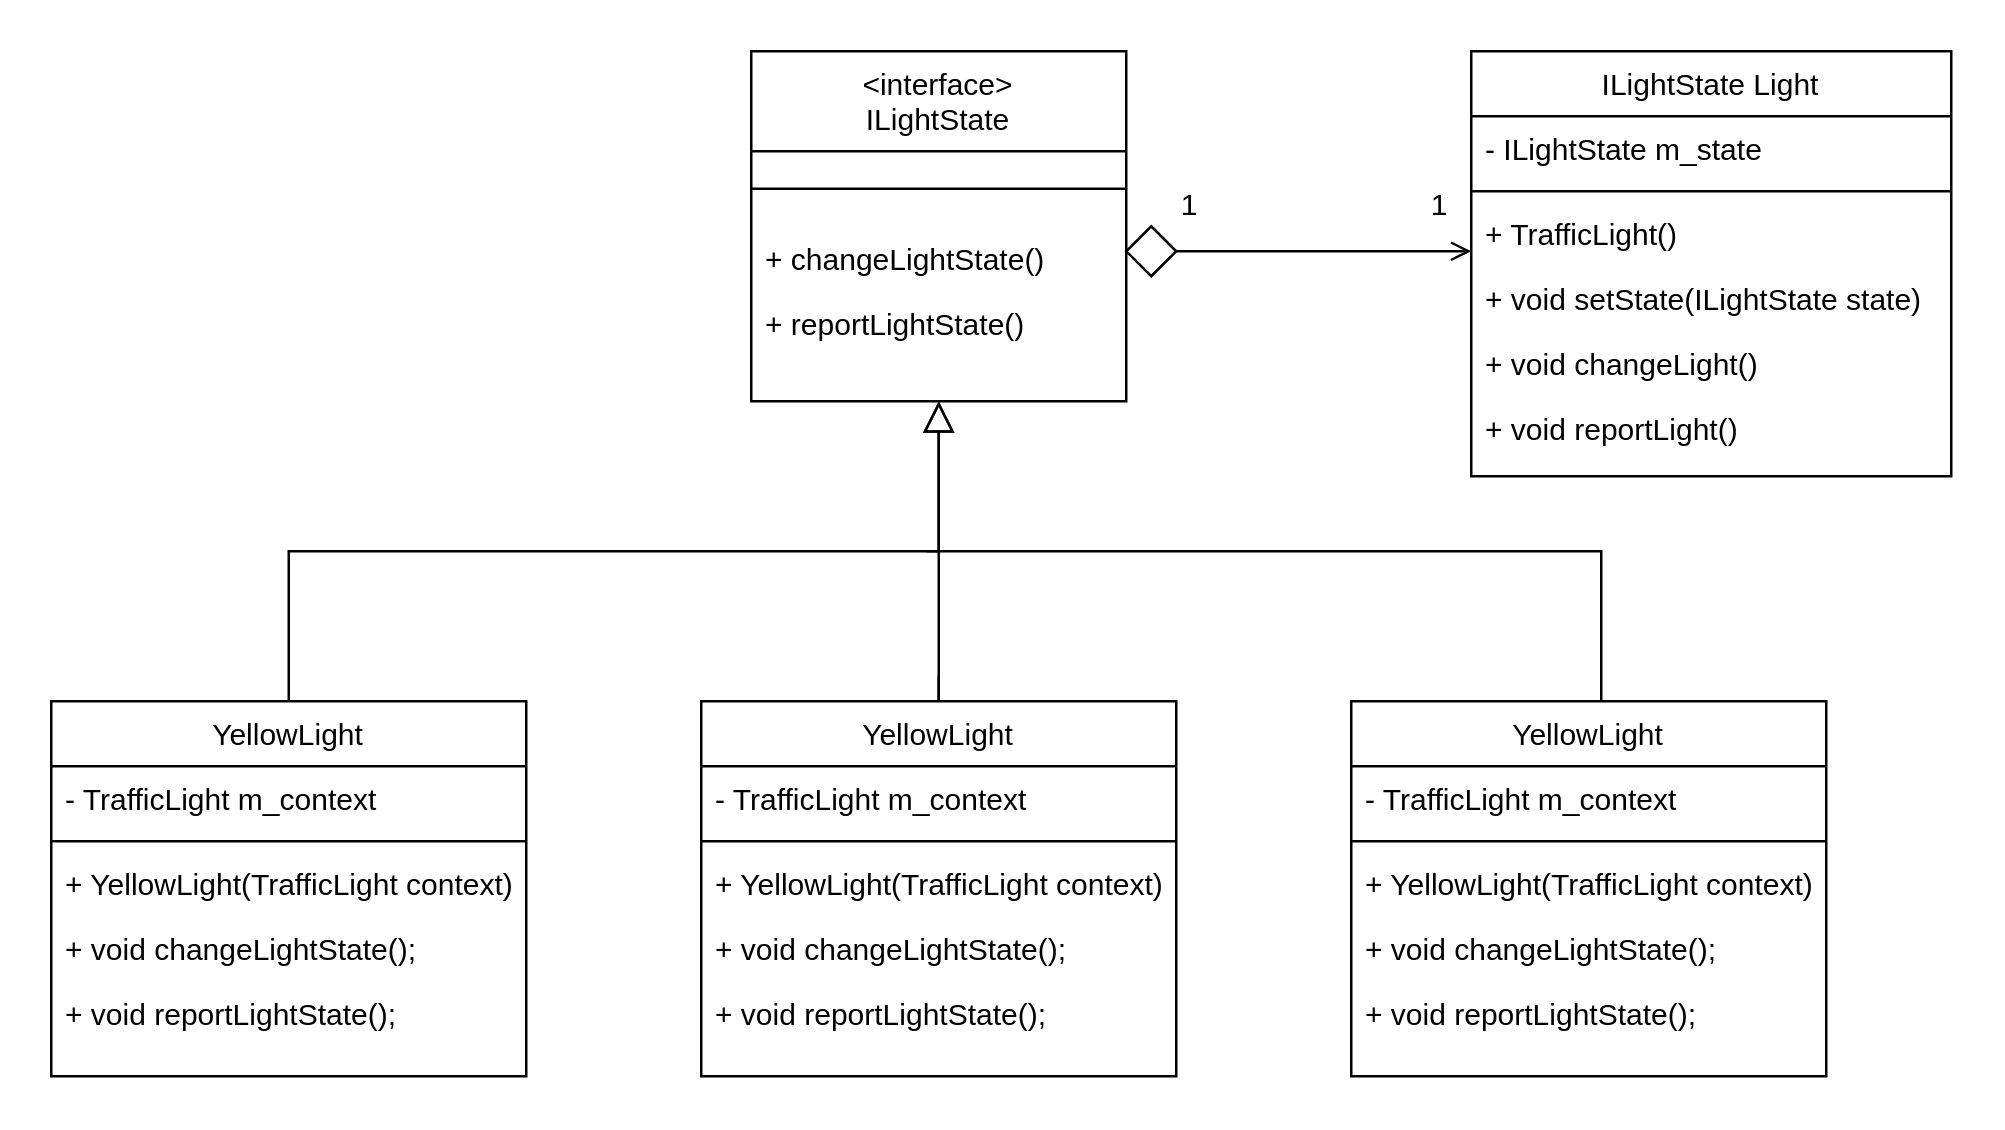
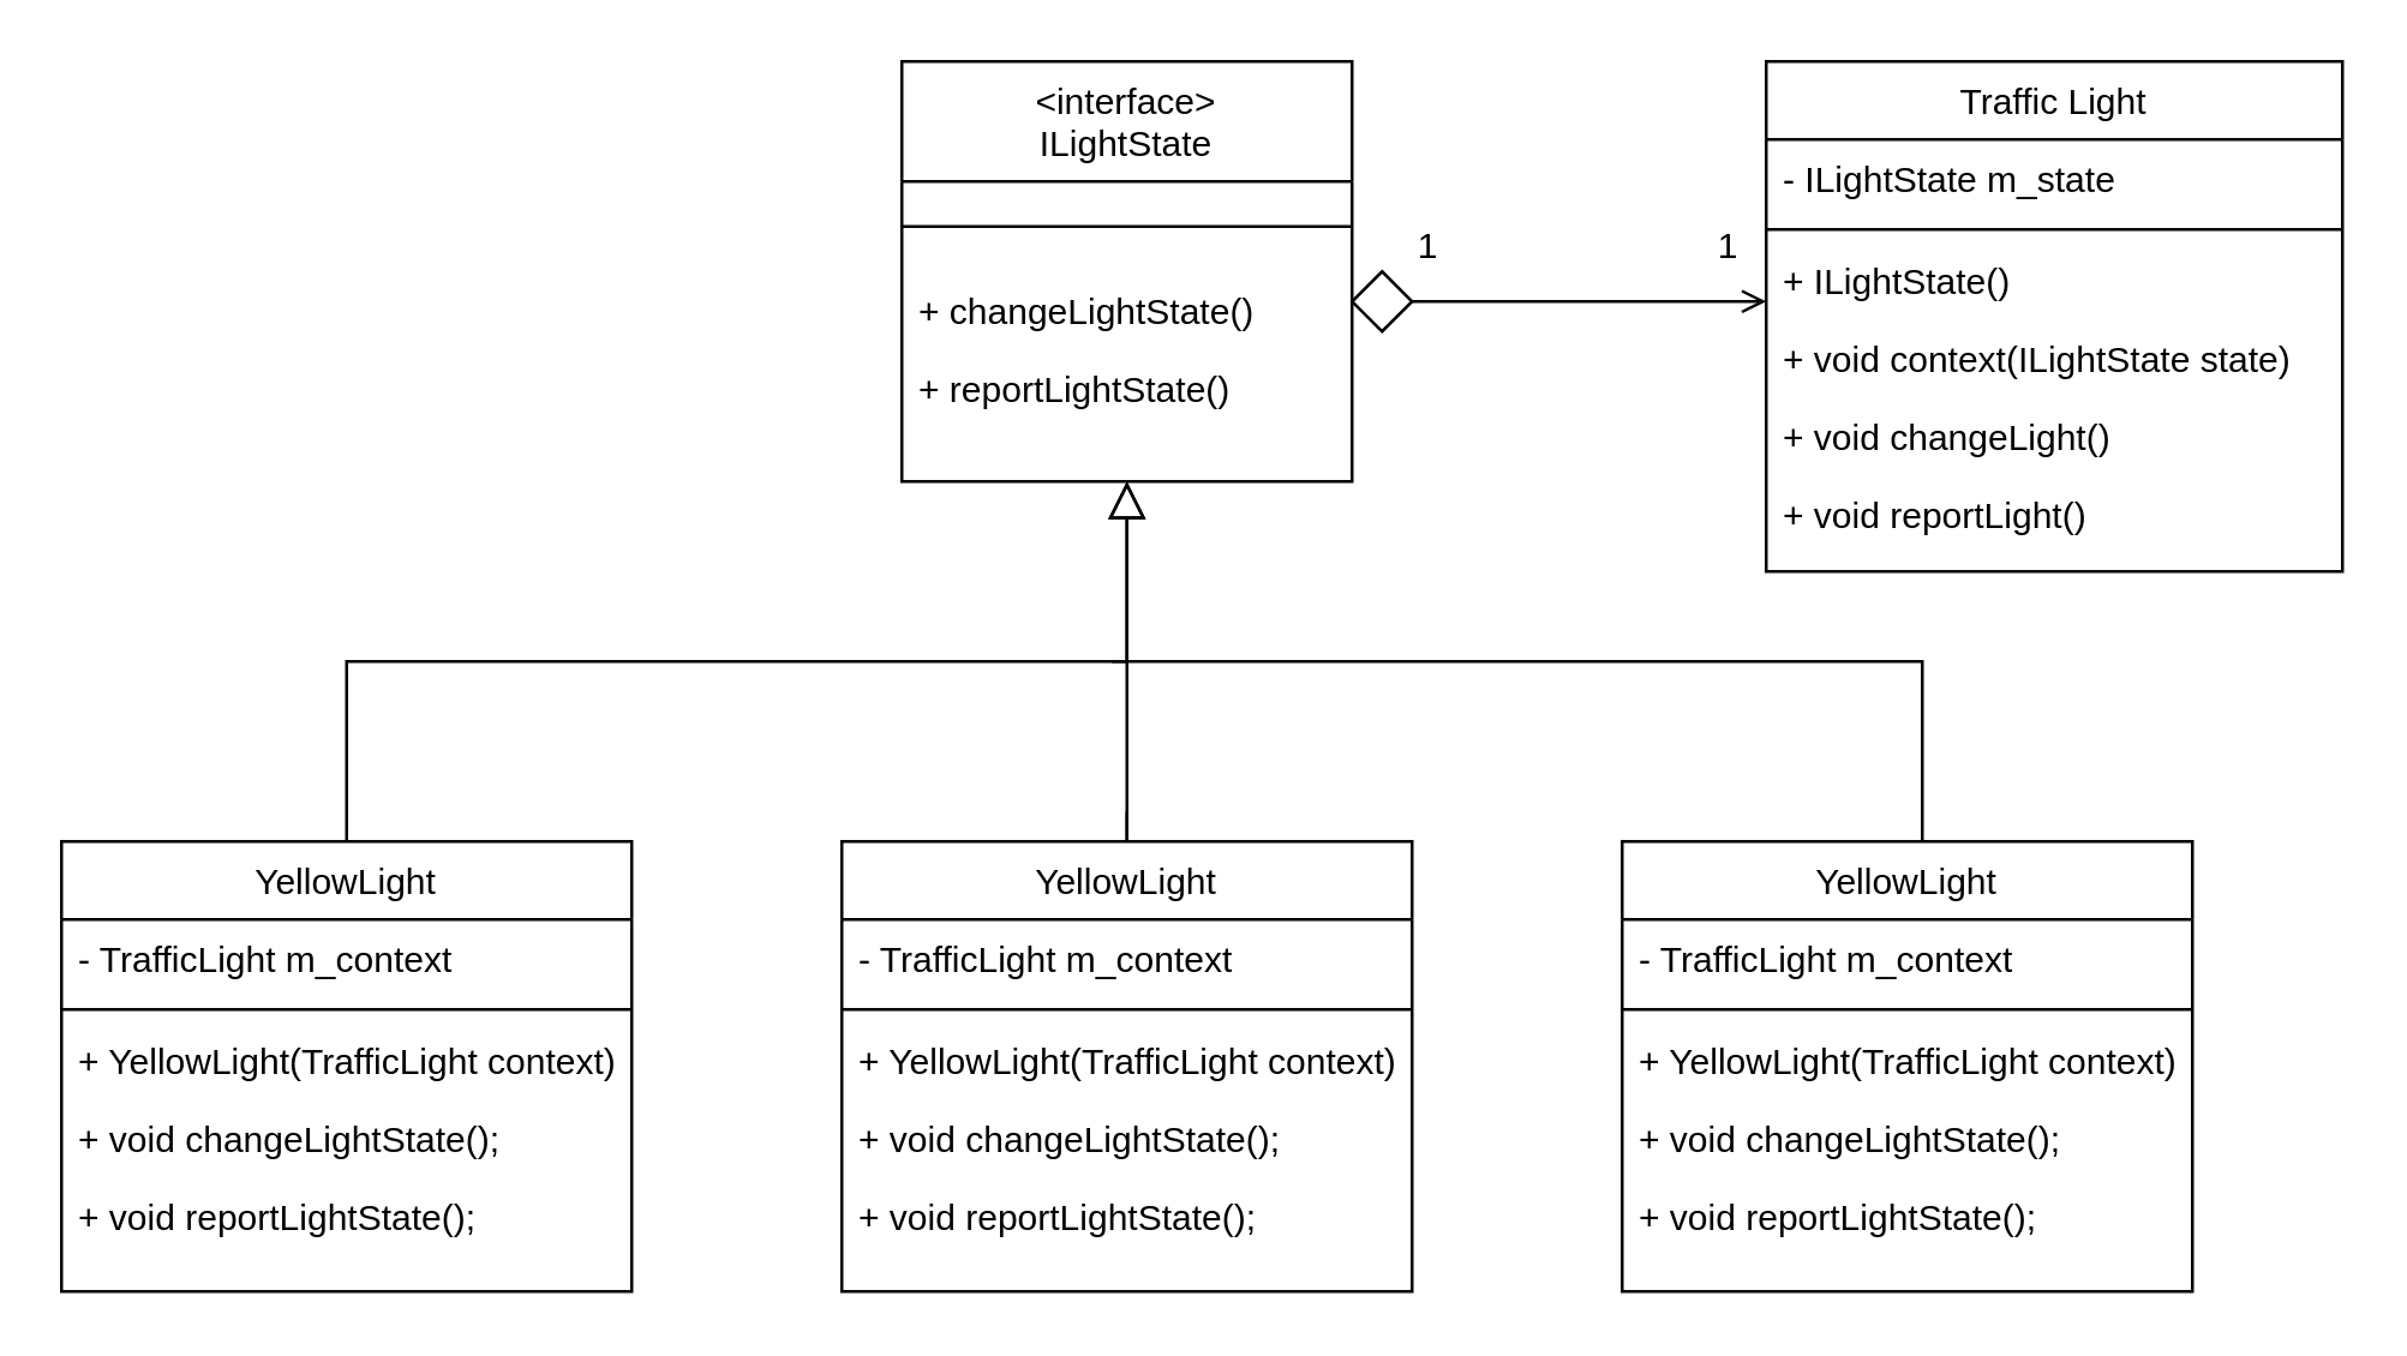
  <mxCell id="0" />
  <mxCell id="1" parent="0" />
  <mxCell id="2" value="&lt;interface&gt;&#10;ILightState" style="swimlane;fontStyle=0;align=center;verticalAlign=top;childLayout=stackLayout;horizontal=1;startSize=40;horizontalStack=0;resizeParent=1;resizeLast=0;collapsible=1;marginBottom=0;rounded=0;shadow=0;strokeWidth=1;" parent="1" vertex="1"><mxGeometry x="300" y="20" width="150" height="140" as="geometry"><mxRectangle x="220" y="120" width="160" height="26" as="alternateBounds" /></mxGeometry></mxCell>
  <mxCell id="3" value="" style="line;html=1;strokeWidth=1;align=left;verticalAlign=middle;spacingTop=-1;spacingLeft=3;spacingRight=3;rotatable=0;labelPosition=right;points=[];portConstraint=eastwest;" parent="2" vertex="1"><mxGeometry y="40" width="150" height="30" as="geometry" /></mxCell>
  <mxCell id="4" value="+ changeLightState()" style="text;align=left;verticalAlign=top;spacingLeft=4;spacingRight=4;overflow=hidden;rotatable=0;points=[[0,0.5],[1,0.5]];portConstraint=eastwest;" vertex="1" parent="2"><mxGeometry y="70" width="150" height="26" as="geometry" /></mxCell>
  <mxCell id="5" value="+ reportLightState()" style="text;align=left;verticalAlign=top;spacingLeft=4;spacingRight=4;overflow=hidden;rotatable=0;points=[[0,0.5],[1,0.5]];portConstraint=eastwest;" parent="2" vertex="1"><mxGeometry y="96" width="150" height="26" as="geometry" /></mxCell>
  <mxCell id="6" value="YellowLight" style="swimlane;fontStyle=0;align=center;verticalAlign=top;childLayout=stackLayout;horizontal=1;startSize=26;horizontalStack=0;resizeParent=1;resizeLast=0;collapsible=1;marginBottom=0;rounded=0;shadow=0;strokeWidth=1;" parent="1" vertex="1"><mxGeometry x="20" y="280" width="190" height="150" as="geometry"><mxRectangle x="130" y="380" width="160" height="26" as="alternateBounds" /></mxGeometry></mxCell>
  <mxCell id="7" value="- TrafficLight m_context" style="text;align=left;verticalAlign=top;spacingLeft=4;spacingRight=4;overflow=hidden;rotatable=0;points=[[0,0.5],[1,0.5]];portConstraint=eastwest;" parent="6" vertex="1"><mxGeometry y="26" width="190" height="26" as="geometry" /></mxCell>
  <mxCell id="8" value="" style="line;html=1;strokeWidth=1;align=left;verticalAlign=middle;spacingTop=-1;spacingLeft=3;spacingRight=3;rotatable=0;labelPosition=right;points=[];portConstraint=eastwest;" parent="6" vertex="1"><mxGeometry y="52" width="190" height="8" as="geometry" /></mxCell>
  <mxCell id="9" value="+ YellowLight(TrafficLight context)" style="text;align=left;verticalAlign=top;spacingLeft=4;spacingRight=4;overflow=hidden;rotatable=0;points=[[0,0.5],[1,0.5]];portConstraint=eastwest;fontStyle=0" parent="6" vertex="1"><mxGeometry y="60" width="190" height="26" as="geometry" /></mxCell>
  <mxCell id="10" value="+ void changeLightState();" style="text;align=left;verticalAlign=top;spacingLeft=4;spacingRight=4;overflow=hidden;rotatable=0;points=[[0,0.5],[1,0.5]];portConstraint=eastwest;" parent="6" vertex="1"><mxGeometry y="86" width="190" height="26" as="geometry" /></mxCell>
  <mxCell id="11" value="+ void reportLightState();" style="text;align=left;verticalAlign=top;spacingLeft=4;spacingRight=4;overflow=hidden;rotatable=0;points=[[0,0.5],[1,0.5]];portConstraint=eastwest;" vertex="1" parent="6"><mxGeometry y="112" width="190" height="26" as="geometry" /></mxCell>
  <mxCell id="12" value="" style="endArrow=block;endSize=10;endFill=0;shadow=0;strokeWidth=1;rounded=0;edgeStyle=elbowEdgeStyle;elbow=vertical;" parent="1" source="6" target="2" edge="1"><mxGeometry width="160" relative="1" as="geometry"><mxPoint x="280" y="123" as="sourcePoint" /><mxPoint x="280" y="123" as="targetPoint" /></mxGeometry></mxCell>
  <mxCell id="13" value="" style="endArrow=block;endSize=10;endFill=0;shadow=0;strokeWidth=1;rounded=0;edgeStyle=elbowEdgeStyle;elbow=vertical;startArrow=none;" parent="1" source="31" target="2" edge="1"><mxGeometry width="160" relative="1" as="geometry"><mxPoint x="375" y="270" as="sourcePoint" /><mxPoint x="390" y="191" as="targetPoint" /></mxGeometry></mxCell>
- <mxCell id="14" value="ILightState Light" style="swimlane;fontStyle=0;align=center;verticalAlign=top;childLayout=stackLayout;horizontal=1;startSize=26;horizontalStack=0;resizeParent=1;resizeLast=0;collapsible=1;marginBottom=0;rounded=0;shadow=0;strokeWidth=1;" parent="1" vertex="1"><mxGeometry x="588" y="20" width="192" height="170" as="geometry"><mxRectangle x="550" y="140" width="160" height="26" as="alternateBounds" /></mxGeometry></mxCell>
+ <mxCell id="14" value="Traffic Light" style="swimlane;fontStyle=0;align=center;verticalAlign=top;childLayout=stackLayout;horizontal=1;startSize=26;horizontalStack=0;resizeParent=1;resizeLast=0;collapsible=1;marginBottom=0;rounded=0;shadow=0;strokeWidth=1;" parent="1" vertex="1"><mxGeometry x="588" y="20" width="192" height="170" as="geometry"><mxRectangle x="550" y="140" width="160" height="26" as="alternateBounds" /></mxGeometry></mxCell>
  <mxCell id="15" value="- ILightState m_state" style="text;align=left;verticalAlign=top;spacingLeft=4;spacingRight=4;overflow=hidden;rotatable=0;points=[[0,0.5],[1,0.5]];portConstraint=eastwest;" parent="14" vertex="1"><mxGeometry y="26" width="192" height="26" as="geometry" /></mxCell>
  <mxCell id="16" value="" style="line;html=1;strokeWidth=1;align=left;verticalAlign=middle;spacingTop=-1;spacingLeft=3;spacingRight=3;rotatable=0;labelPosition=right;points=[];portConstraint=eastwest;" parent="14" vertex="1"><mxGeometry y="52" width="192" height="8" as="geometry" /></mxCell>
- <mxCell id="17" value="+ TrafficLight()" style="text;align=left;verticalAlign=top;spacingLeft=4;spacingRight=4;overflow=hidden;rotatable=0;points=[[0,0.5],[1,0.5]];portConstraint=eastwest;" parent="14" vertex="1"><mxGeometry y="60" width="192" height="26" as="geometry" /></mxCell>
- <mxCell id="18" value="+ void setState(ILightState state)" style="text;align=left;verticalAlign=top;spacingLeft=4;spacingRight=4;overflow=hidden;rotatable=0;points=[[0,0.5],[1,0.5]];portConstraint=eastwest;" parent="14" vertex="1"><mxGeometry y="86" width="192" height="26" as="geometry" /></mxCell>
+ <mxCell id="17" value="+ ILightState()" style="text;align=left;verticalAlign=top;spacingLeft=4;spacingRight=4;overflow=hidden;rotatable=0;points=[[0,0.5],[1,0.5]];portConstraint=eastwest;" parent="14" vertex="1"><mxGeometry y="60" width="192" height="26" as="geometry" /></mxCell>
+ <mxCell id="18" value="+ void context(ILightState state)" style="text;align=left;verticalAlign=top;spacingLeft=4;spacingRight=4;overflow=hidden;rotatable=0;points=[[0,0.5],[1,0.5]];portConstraint=eastwest;" parent="14" vertex="1"><mxGeometry y="86" width="192" height="26" as="geometry" /></mxCell>
  <mxCell id="19" value="+ void changeLight()&#10;" style="text;align=left;verticalAlign=top;spacingLeft=4;spacingRight=4;overflow=hidden;rotatable=0;points=[[0,0.5],[1,0.5]];portConstraint=eastwest;" vertex="1" parent="14"><mxGeometry y="112" width="192" height="26" as="geometry" /></mxCell>
  <mxCell id="20" value="+ void reportLight()&#10;" style="text;align=left;verticalAlign=top;spacingLeft=4;spacingRight=4;overflow=hidden;rotatable=0;points=[[0,0.5],[1,0.5]];portConstraint=eastwest;" vertex="1" parent="14"><mxGeometry y="138" width="192" height="26" as="geometry" /></mxCell>
  <mxCell id="21" value="" style="endArrow=open;shadow=0;strokeWidth=1;rounded=0;endFill=1;edgeStyle=elbowEdgeStyle;elbow=vertical;startArrow=none;" parent="1" source="23" target="14" edge="1"><mxGeometry x="0.5" y="41" relative="1" as="geometry"><mxPoint x="460" y="112" as="sourcePoint" /><mxPoint x="620" y="112" as="targetPoint" /><mxPoint x="-40" y="32" as="offset" /></mxGeometry></mxCell>
  <mxCell id="22" value="1" style="resizable=0;align=right;verticalAlign=bottom;labelBackgroundColor=none;fontSize=12;" parent="21" connectable="0" vertex="1"><mxGeometry x="1" relative="1" as="geometry"><mxPoint x="-8" y="-10" as="offset" /></mxGeometry></mxCell>
  <mxCell id="23" value="" style="rhombus;whiteSpace=wrap;html=1;" vertex="1" parent="1"><mxGeometry x="450" y="90" width="20" height="20" as="geometry" /></mxCell>
  <mxCell id="24" value="1" style="resizable=0;align=right;verticalAlign=bottom;labelBackgroundColor=none;fontSize=12;" connectable="0" vertex="1" parent="1"><mxGeometry x="480" y="90" as="geometry" /></mxCell>
  <mxCell id="25" value="YellowLight" style="swimlane;fontStyle=0;align=center;verticalAlign=top;childLayout=stackLayout;horizontal=1;startSize=26;horizontalStack=0;resizeParent=1;resizeLast=0;collapsible=1;marginBottom=0;rounded=0;shadow=0;strokeWidth=1;" vertex="1" parent="1"><mxGeometry x="540" y="280" width="190" height="150" as="geometry"><mxRectangle x="130" y="380" width="160" height="26" as="alternateBounds" /></mxGeometry></mxCell>
  <mxCell id="26" value="- TrafficLight m_context" style="text;align=left;verticalAlign=top;spacingLeft=4;spacingRight=4;overflow=hidden;rotatable=0;points=[[0,0.5],[1,0.5]];portConstraint=eastwest;" vertex="1" parent="25"><mxGeometry y="26" width="190" height="26" as="geometry" /></mxCell>
  <mxCell id="27" value="" style="line;html=1;strokeWidth=1;align=left;verticalAlign=middle;spacingTop=-1;spacingLeft=3;spacingRight=3;rotatable=0;labelPosition=right;points=[];portConstraint=eastwest;" vertex="1" parent="25"><mxGeometry y="52" width="190" height="8" as="geometry" /></mxCell>
  <mxCell id="28" value="+ YellowLight(TrafficLight context)" style="text;align=left;verticalAlign=top;spacingLeft=4;spacingRight=4;overflow=hidden;rotatable=0;points=[[0,0.5],[1,0.5]];portConstraint=eastwest;fontStyle=0" vertex="1" parent="25"><mxGeometry y="60" width="190" height="26" as="geometry" /></mxCell>
  <mxCell id="29" value="+ void changeLightState();" style="text;align=left;verticalAlign=top;spacingLeft=4;spacingRight=4;overflow=hidden;rotatable=0;points=[[0,0.5],[1,0.5]];portConstraint=eastwest;" vertex="1" parent="25"><mxGeometry y="86" width="190" height="26" as="geometry" /></mxCell>
  <mxCell id="30" value="+ void reportLightState();" style="text;align=left;verticalAlign=top;spacingLeft=4;spacingRight=4;overflow=hidden;rotatable=0;points=[[0,0.5],[1,0.5]];portConstraint=eastwest;" vertex="1" parent="25"><mxGeometry y="112" width="190" height="26" as="geometry" /></mxCell>
  <mxCell id="31" value="YellowLight" style="swimlane;fontStyle=0;align=center;verticalAlign=top;childLayout=stackLayout;horizontal=1;startSize=26;horizontalStack=0;resizeParent=1;resizeLast=0;collapsible=1;marginBottom=0;rounded=0;shadow=0;strokeWidth=1;" vertex="1" parent="1"><mxGeometry x="280" y="280" width="190" height="150" as="geometry"><mxRectangle x="130" y="380" width="160" height="26" as="alternateBounds" /></mxGeometry></mxCell>
  <mxCell id="32" value="- TrafficLight m_context" style="text;align=left;verticalAlign=top;spacingLeft=4;spacingRight=4;overflow=hidden;rotatable=0;points=[[0,0.5],[1,0.5]];portConstraint=eastwest;" vertex="1" parent="31"><mxGeometry y="26" width="190" height="26" as="geometry" /></mxCell>
  <mxCell id="33" value="" style="line;html=1;strokeWidth=1;align=left;verticalAlign=middle;spacingTop=-1;spacingLeft=3;spacingRight=3;rotatable=0;labelPosition=right;points=[];portConstraint=eastwest;" vertex="1" parent="31"><mxGeometry y="52" width="190" height="8" as="geometry" /></mxCell>
  <mxCell id="34" value="+ YellowLight(TrafficLight context)" style="text;align=left;verticalAlign=top;spacingLeft=4;spacingRight=4;overflow=hidden;rotatable=0;points=[[0,0.5],[1,0.5]];portConstraint=eastwest;fontStyle=0" vertex="1" parent="31"><mxGeometry y="60" width="190" height="26" as="geometry" /></mxCell>
  <mxCell id="35" value="+ void changeLightState();" style="text;align=left;verticalAlign=top;spacingLeft=4;spacingRight=4;overflow=hidden;rotatable=0;points=[[0,0.5],[1,0.5]];portConstraint=eastwest;" vertex="1" parent="31"><mxGeometry y="86" width="190" height="26" as="geometry" /></mxCell>
  <mxCell id="36" value="+ void reportLightState();" style="text;align=left;verticalAlign=top;spacingLeft=4;spacingRight=4;overflow=hidden;rotatable=0;points=[[0,0.5],[1,0.5]];portConstraint=eastwest;" vertex="1" parent="31"><mxGeometry y="112" width="190" height="26" as="geometry" /></mxCell>
  <mxCell id="37" value="" style="endArrow=none;endSize=10;endFill=0;shadow=0;strokeWidth=1;rounded=0;edgeStyle=elbowEdgeStyle;elbow=vertical;" edge="1" parent="1" target="31"><mxGeometry width="160" relative="1" as="geometry"><mxPoint x="375" y="270" as="sourcePoint" /><mxPoint x="375" y="160" as="targetPoint" /></mxGeometry></mxCell>
  <mxCell id="38" value="" style="endArrow=none;html=1;rounded=0;" edge="1" parent="1"><mxGeometry width="50" height="50" relative="1" as="geometry"><mxPoint x="370" y="220" as="sourcePoint" /><mxPoint x="640" y="280" as="targetPoint" /><Array as="points"><mxPoint x="640" y="220" /></Array></mxGeometry></mxCell>
